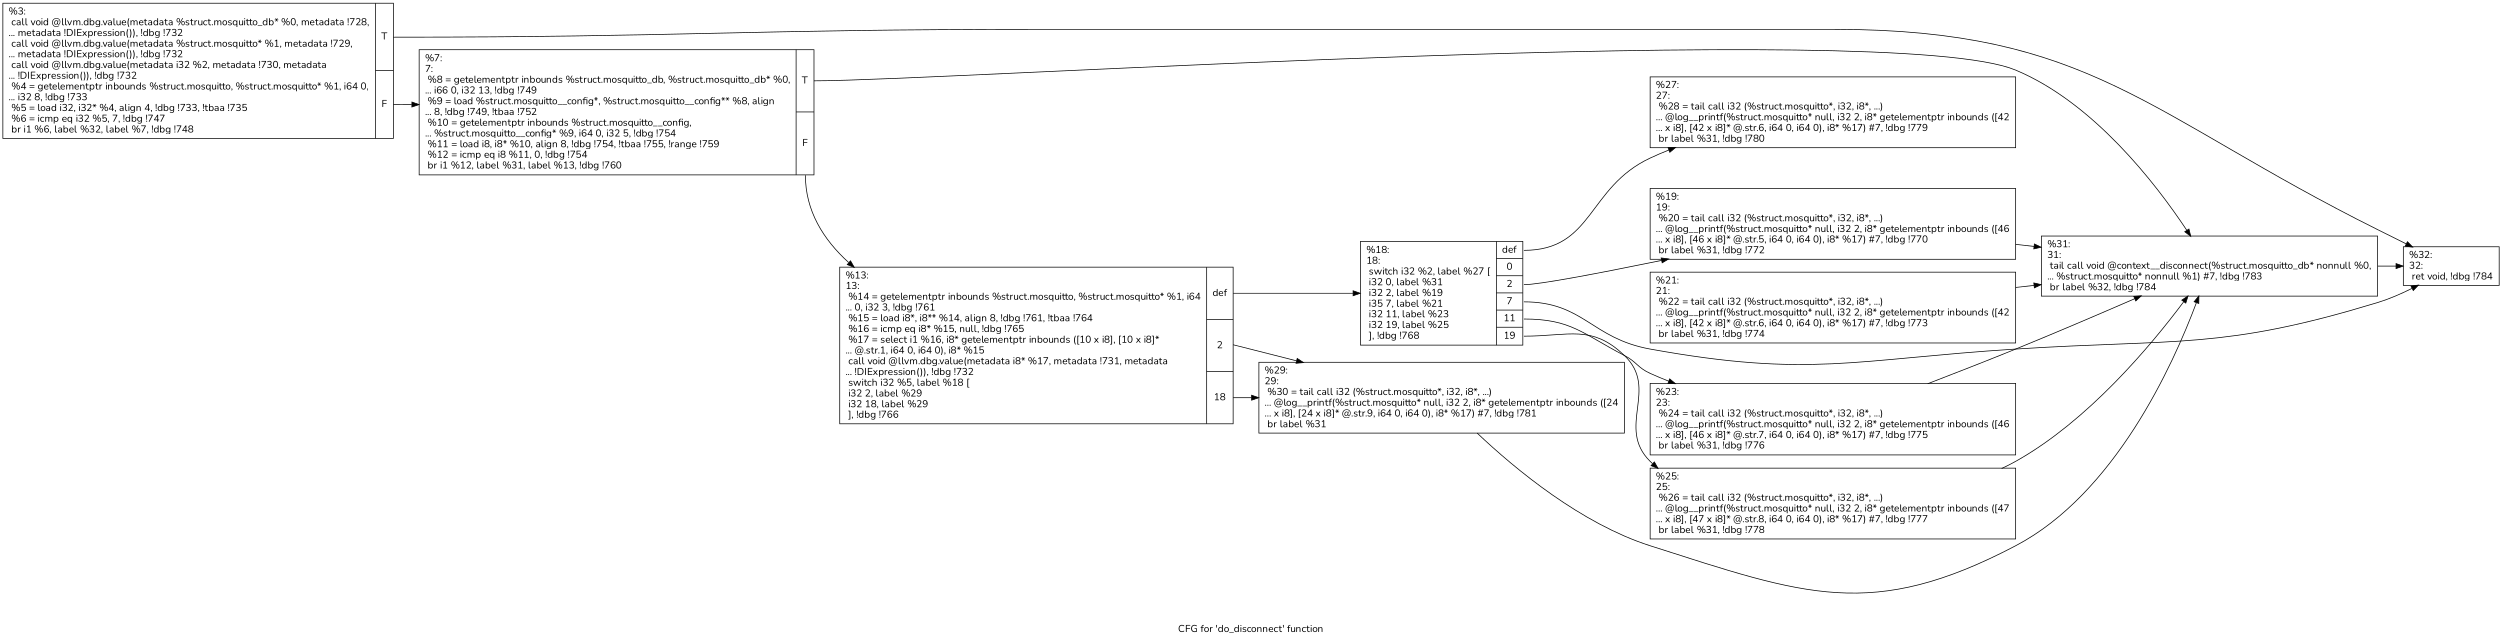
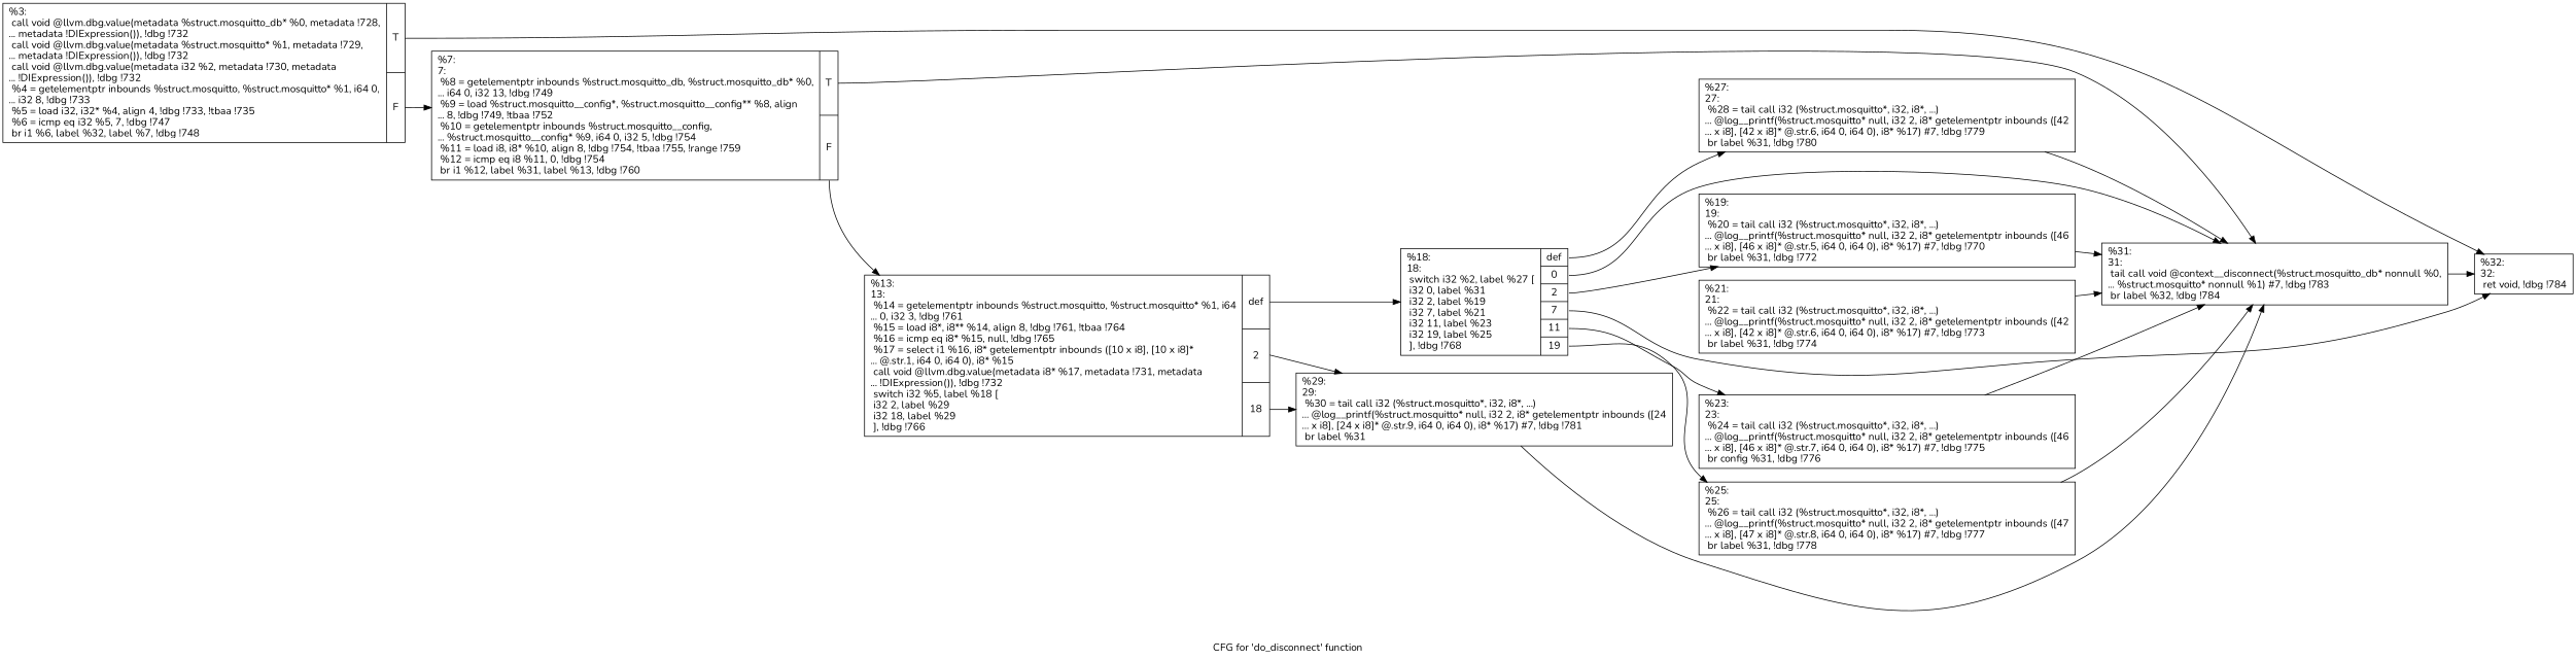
  digraph {
    fontname=Nunito
    label="CFG for 'do_disconnect' function"
    rankdir=LR
    node [fontname=Nunito shape=record]
    edge [fontname=Nunito]
    n1 [label="{%3:\l  call void @llvm.dbg.value(metadata %struct.mosquitto_db* %0, metadata !728,\l... metadata !DIExpression()), !dbg !732\l  call void @llvm.dbg.value(metadata %struct.mosquitto* %1, metadata !729,\l... metadata !DIExpression()), !dbg !732\l  call void @llvm.dbg.value(metadata i32 %2, metadata !730, metadata\l... !DIExpression()), !dbg !732\l  %4 = getelementptr inbounds %struct.mosquitto, %struct.mosquitto* %1, i64 0,\l... i32 8, !dbg !733\l  %5 = load i32, i32* %4, align 4, !dbg !733, !tbaa !735\l  %6 = icmp eq i32 %5, 7, !dbg !747\l  br i1 %6, label %32, label %7, !dbg !748\l|{<s0>T|<s1>F}}"]
    n2 [label="{%32:\l32:                                               \l  ret void, !dbg !784\l}"]
-   n3 [label="{%7:\l7:                                                \l  %8 = getelementptr inbounds %struct.mosquitto_db, %struct.mosquitto_db* %0,\l... i66 0, i32 13, !dbg !749\l  %9 = load %struct.mosquitto__config*, %struct.mosquitto__config** %8, align\l... 8, !dbg !749, !tbaa !752\l  %10 = getelementptr inbounds %struct.mosquitto__config,\l... %struct.mosquitto__config* %9, i64 0, i32 5, !dbg !754\l  %11 = load i8, i8* %10, align 8, !dbg !754, !tbaa !755, !range !759\l  %12 = icmp eq i8 %11, 0, !dbg !754\l  br i1 %12, label %31, label %13, !dbg !760\l|{<s0>T|<s1>F}}"]
+   n3 [label="{%7:\l7:                                                \l  %8 = getelementptr inbounds %struct.mosquitto_db, %struct.mosquitto_db* %0,\l... i64 0, i32 13, !dbg !749\l  %9 = load %struct.mosquitto__config*, %struct.mosquitto__config** %8, align\l... 8, !dbg !749, !tbaa !752\l  %10 = getelementptr inbounds %struct.mosquitto__config,\l... %struct.mosquitto__config* %9, i64 0, i32 5, !dbg !754\l  %11 = load i8, i8* %10, align 8, !dbg !754, !tbaa !755, !range !759\l  %12 = icmp eq i8 %11, 0, !dbg !754\l  br i1 %12, label %31, label %13, !dbg !760\l|{<s0>T|<s1>F}}"]
    n4 [label="{%31:\l31:                                               \l  tail call void @context__disconnect(%struct.mosquitto_db* nonnull %0,\l... %struct.mosquitto* nonnull %1) #7, !dbg !783\l  br label %32, !dbg !784\l}"]
    n5 [label="{%13:\l13:                                               \l  %14 = getelementptr inbounds %struct.mosquitto, %struct.mosquitto* %1, i64\l... 0, i32 3, !dbg !761\l  %15 = load i8*, i8** %14, align 8, !dbg !761, !tbaa !764\l  %16 = icmp eq i8* %15, null, !dbg !765\l  %17 = select i1 %16, i8* getelementptr inbounds ([10 x i8], [10 x i8]*\l... @.str.1, i64 0, i64 0), i8* %15\l  call void @llvm.dbg.value(metadata i8* %17, metadata !731, metadata\l... !DIExpression()), !dbg !732\l  switch i32 %5, label %18 [\l    i32 2, label %29\l    i32 18, label %29\l  ], !dbg !766\l|{<s0>def|<s1>2|<s2>18}}"]
-   n6 [label="{%18:\l18:                                               \l  switch i32 %2, label %27 [\l    i32 0, label %31\l    i32 2, label %19\l    i35 7, label %21\l    i32 11, label %23\l    i32 19, label %25\l  ], !dbg !768\l|{<s0>def|<s1>0|<s2>2|<s3>7|<s4>11|<s5>19}}"]
+   n6 [label="{%18:\l18:                                               \l  switch i32 %2, label %27 [\l    i32 0, label %31\l    i32 2, label %19\l    i32 7, label %21\l    i32 11, label %23\l    i32 19, label %25\l  ], !dbg !768\l|{<s0>def|<s1>0|<s2>2|<s3>7|<s4>11|<s5>19}}"]
    n7 [label="{%29:\l29:                                               \l  %30 = tail call i32 (%struct.mosquitto*, i32, i8*, ...)\l... @log__printf(%struct.mosquitto* null, i32 2, i8* getelementptr inbounds ([24\l... x i8], [24 x i8]* @.str.9, i64 0, i64 0), i8* %17) #7, !dbg !781\l  br label %31\l}"]
    n8 [label="{%27:\l27:                                               \l  %28 = tail call i32 (%struct.mosquitto*, i32, i8*, ...)\l... @log__printf(%struct.mosquitto* null, i32 2, i8* getelementptr inbounds ([42\l... x i8], [42 x i8]* @.str.6, i64 0, i64 0), i8* %17) #7, !dbg !779\l  br label %31, !dbg !780\l}"]
    n9 [label="{%19:\l19:                                               \l  %20 = tail call i32 (%struct.mosquitto*, i32, i8*, ...)\l... @log__printf(%struct.mosquitto* null, i32 2, i8* getelementptr inbounds ([46\l... x i8], [46 x i8]* @.str.5, i64 0, i64 0), i8* %17) #7, !dbg !770\l  br label %31, !dbg !772\l}"]
-   n10 [label="{%23:\l23:                                               \l  %24 = tail call i32 (%struct.mosquitto*, i32, i8*, ...)\l... @log__printf(%struct.mosquitto* null, i32 2, i8* getelementptr inbounds ([46\l... x i8], [46 x i8]* @.str.7, i64 0, i64 0), i8* %17) #7, !dbg !775\l  br label %31, !dbg !776\l}"]
+   n10 [label="{%23:\l23:                                               \l  %24 = tail call i32 (%struct.mosquitto*, i32, i8*, ...)\l... @log__printf(%struct.mosquitto* null, i32 2, i8* getelementptr inbounds ([46\l... x i8], [46 x i8]* @.str.7, i64 0, i64 0), i8* %17) #7, !dbg !775\l  br config %31, !dbg !776\l}"]
    n11 [label="{%25:\l25:                                               \l  %26 = tail call i32 (%struct.mosquitto*, i32, i8*, ...)\l... @log__printf(%struct.mosquitto* null, i32 2, i8* getelementptr inbounds ([47\l... x i8], [47 x i8]* @.str.8, i64 0, i64 0), i8* %17) #7, !dbg !777\l  br label %31, !dbg !778\l}"]
    n12 [label="{%21:\l21:                                               \l  %22 = tail call i32 (%struct.mosquitto*, i32, i8*, ...)\l... @log__printf(%struct.mosquitto* null, i32 2, i8* getelementptr inbounds ([42\l... x i8], [42 x i8]* @.str.6, i64 0, i64 0), i8* %17) #7, !dbg !773\l  br label %31, !dbg !774\l}"]
    n1 -> n2 [tailport=s0]
    n1 -> n3 [tailport=s1]
    n3 -> n4 [tailport=s0]
    n3 -> n5 [tailport=s1]
    n4 -> n2
    n5 -> n6 [tailport=s0]
    n5 -> n7 [tailport=s1]
    n5 -> n7 [tailport=s2]
    n6 -> n2 [tailport=s3]
+   n6 -> n4 [tailport=s1]
    n6 -> n8 [tailport=s0]
    n6 -> n9 [tailport=s2]
    n6 -> n10 [tailport=s4]
    n6 -> n11 [tailport=s5]
    n7 -> n4
+   n8 -> n4
    n9 -> n4
    n10 -> n4
    n11 -> n4
    n12 -> n4
  }
